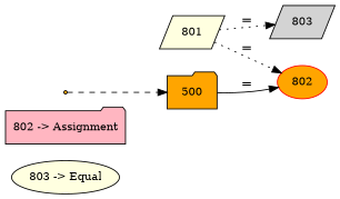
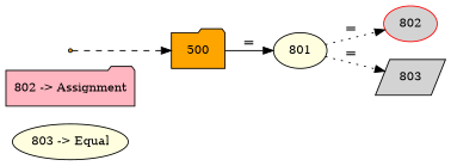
  digraph {
    rankdir=LR
    node [fillcolor=lightyellow fontsize=12 shape=ellipse style=filled color=black]
    edge [style=dotted]
    n1 [label="803 -> Equal" color=""]
    n2 [fillcolor=lightpink label="802 -> Assignment" shape=folder color=""]
    n3 [fillcolor=orange label=500 shape=folder]
-   n4 [label=801 shape=parallelogram]
-   n5 [color=red fillcolor=orange label=802]
+   n4 [label=801]
+   n5 [color=red fillcolor=lightgrey label=802]
    n6 [fillcolor=lightgrey label=803 shape=parallelogram]
    n7 [fillcolor=orange label=803 shape=point]
-   n3 -> n5 [label="=" style=solid]
+   n3 -> n4 [label="=" style=solid]
    n4 -> n5 [label="="]
    n4 -> n6 [label="="]
    n7 -> n3 [style=dashed]
  }
